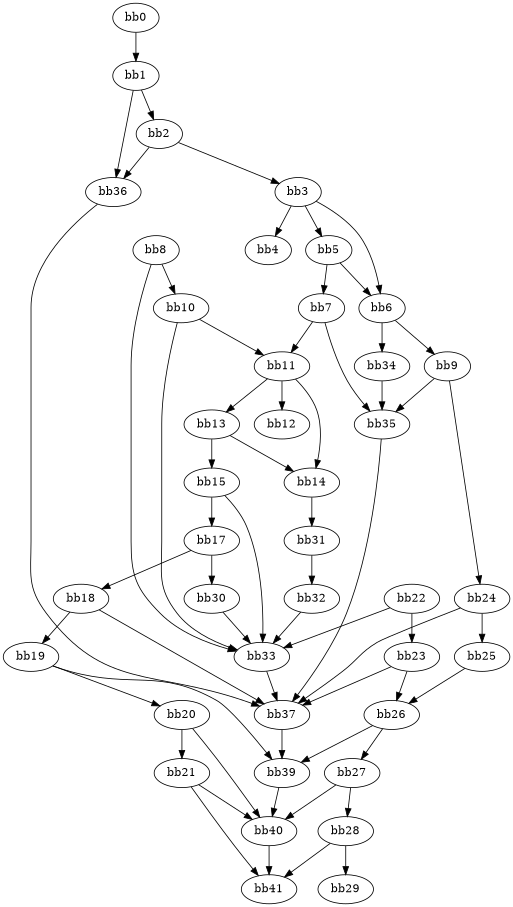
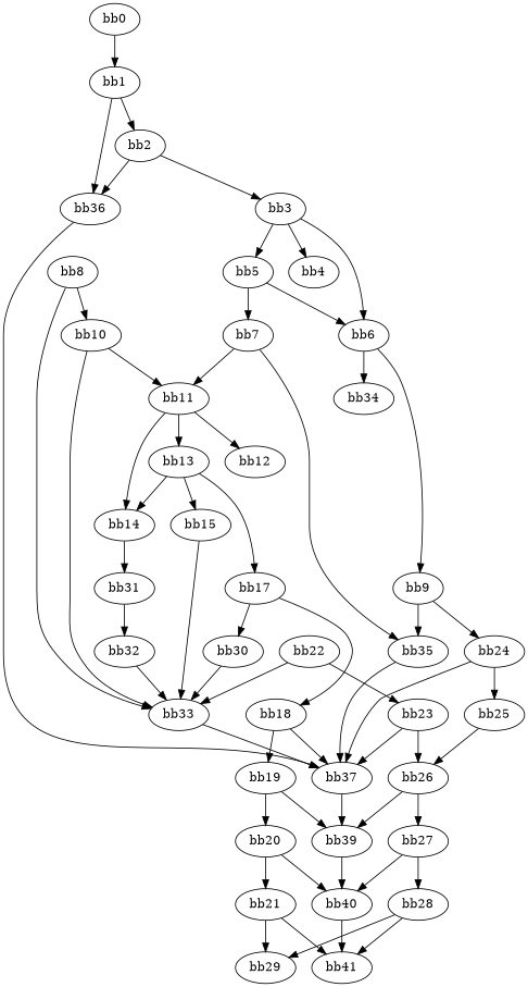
  digraph {
    n1 [label="bb0\l"]
    n2 [label="bb1\l"]
    n3 [label="bb2\l"]
    n4 [label="bb36\l"]
    n5 [label="bb3\l"]
    n6 [label="bb37\l"]
    n7 [label="bb4\l"]
    n8 [label="bb5\l"]
    n9 [label="bb6\l"]
    n10 [label="bb7\l"]
    n11 [label="bb9\l"]
    n12 [label="bb34\l"]
    n13 [label="bb35\l"]
    n14 [label="bb11\l"]
    n15 [label="bb24\l"]
    n16 [label="bb8\l"]
    n17 [label="bb10\l"]
    n18 [label="bb33\l"]
    n19 [label="bb25\l"]
    n20 [label="bb12\l"]
    n21 [label="bb13\l"]
    n22 [label="bb14\l"]
    n23 [label="bb15\l"]
    n24 [label="bb31\l"]
    n25 [label="bb17\l"]
    n26 [label="bb32\l"]
    n27 [label="bb18\l"]
    n28 [label="bb30\l"]
    n29 [label="bb22\l"]
    n30 [label="bb23\l"]
    n31 [label="bb19\l"]
    n32 [label="bb20\l"]
    n33 [label="bb39\l"]
    n34 [label="bb21\l"]
    n35 [label="bb40\l"]
    n36 [label="bb29\l"]
    n37 [label="bb41\l"]
    n38 [label="bb26\l"]
    n39 [label="bb27\l"]
    n40 [label="bb28\l"]
    n1 -> n2
    n2 -> n3
    n2 -> n4
    n3 -> n4
    n3 -> n5
    n4 -> n6
    n5 -> n7
    n5 -> n8
    n5 -> n9
    n6 -> n33
    n8 -> n9
    n8 -> n10
    n9 -> n11
    n9 -> n12
    n10 -> n13
    n10 -> n14
    n11 -> n13
    n11 -> n15
-   n12 -> n13
    n13 -> n6
    n14 -> n20
    n14 -> n21
    n14 -> n22
    n15 -> n6
    n15 -> n19
    n16 -> n17
    n16 -> n18
    n17 -> n14
    n17 -> n18
    n18 -> n6
    n19 -> n38
    n21 -> n22
    n21 -> n23
    n22 -> n24
    n23 -> n18
-   n23 -> n25
+   n21 -> n25
    n24 -> n26
    n25 -> n27
    n25 -> n28
    n26 -> n18
    n27 -> n6
    n27 -> n31
    n28 -> n18
    n29 -> n18
    n29 -> n30
    n30 -> n6
    n30 -> n38
    n31 -> n32
    n31 -> n33
    n32 -> n34
    n32 -> n35
    n33 -> n35
-   n34 -> n35
+   n34 -> n36
    n34 -> n37
    n35 -> n37
    n38 -> n33
    n38 -> n39
    n39 -> n35
    n39 -> n40
    n40 -> n36
    n40 -> n37
  }
